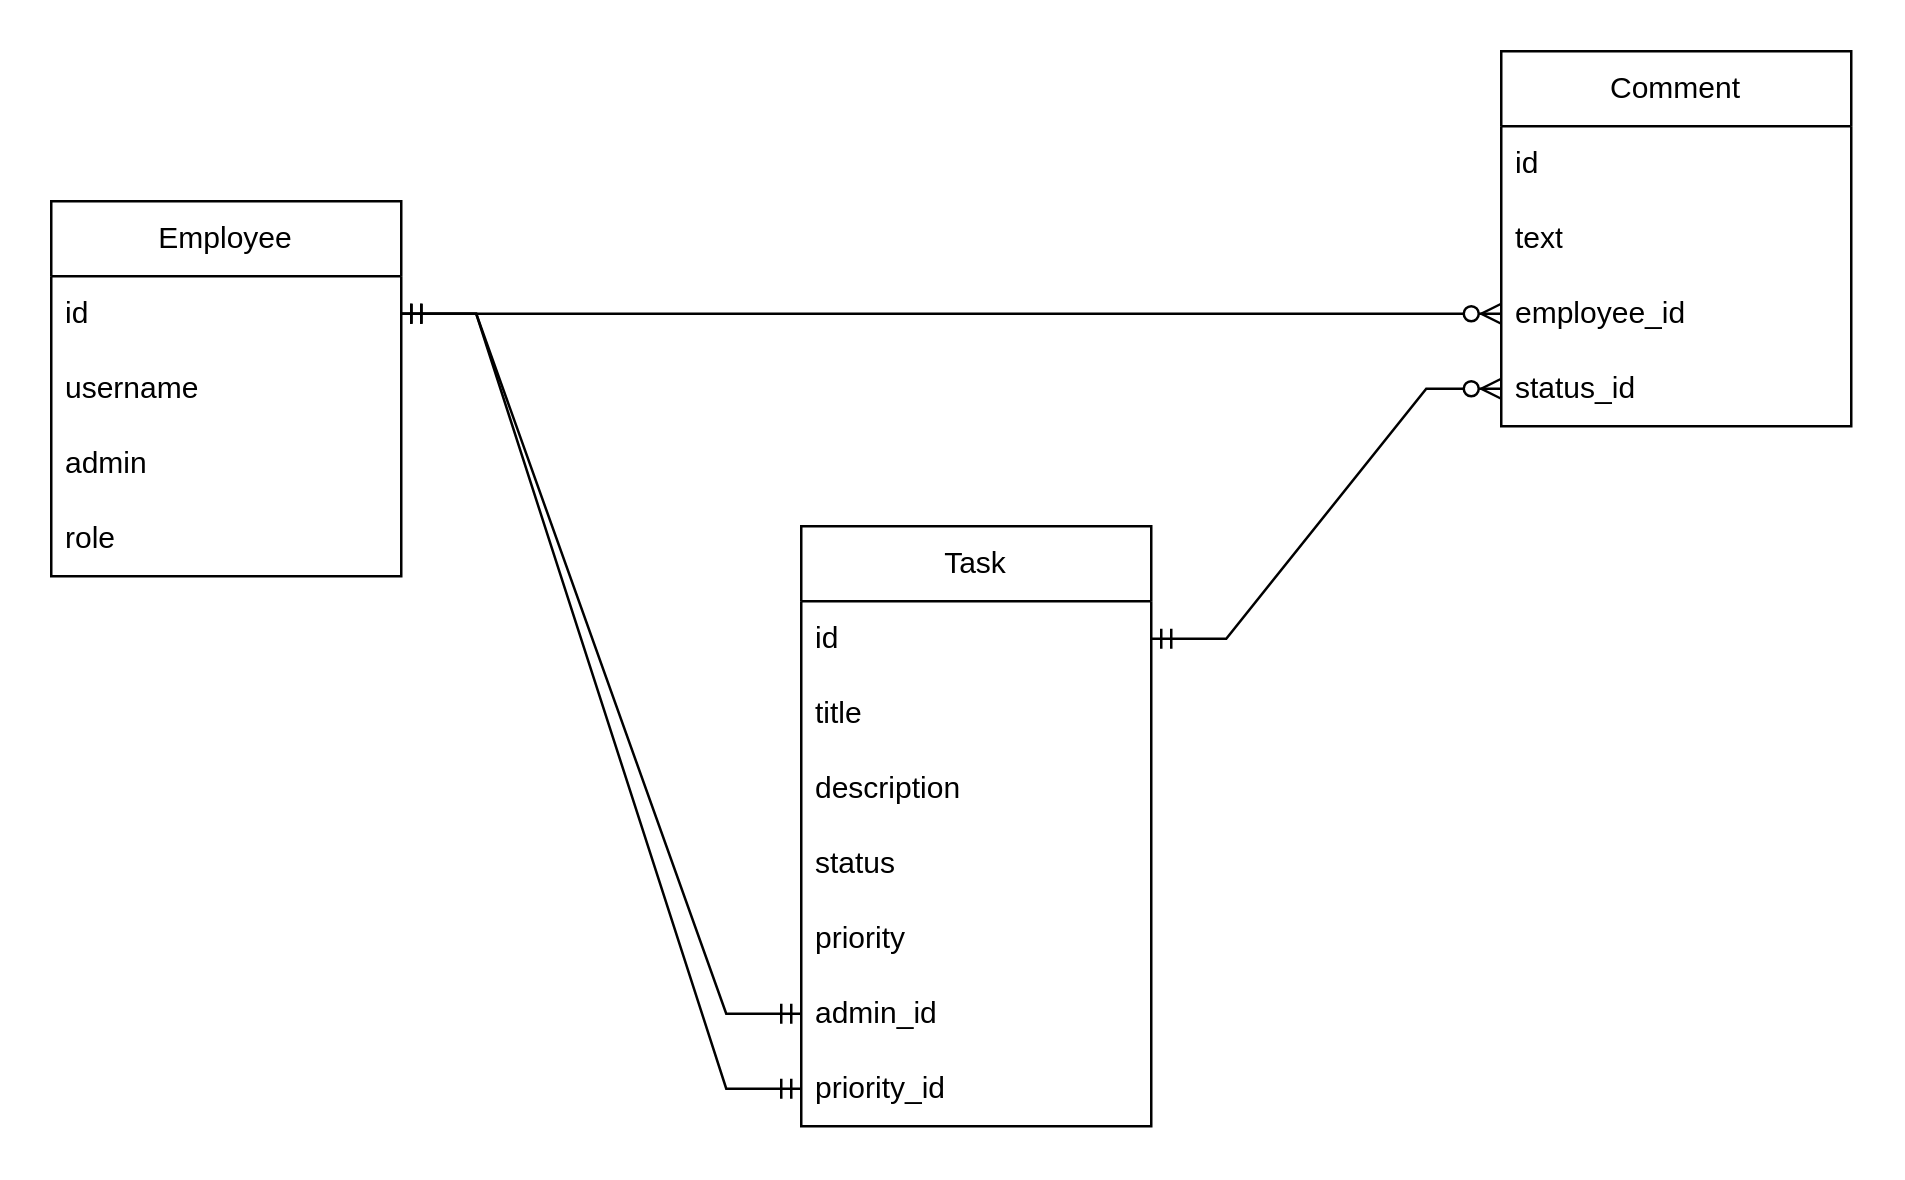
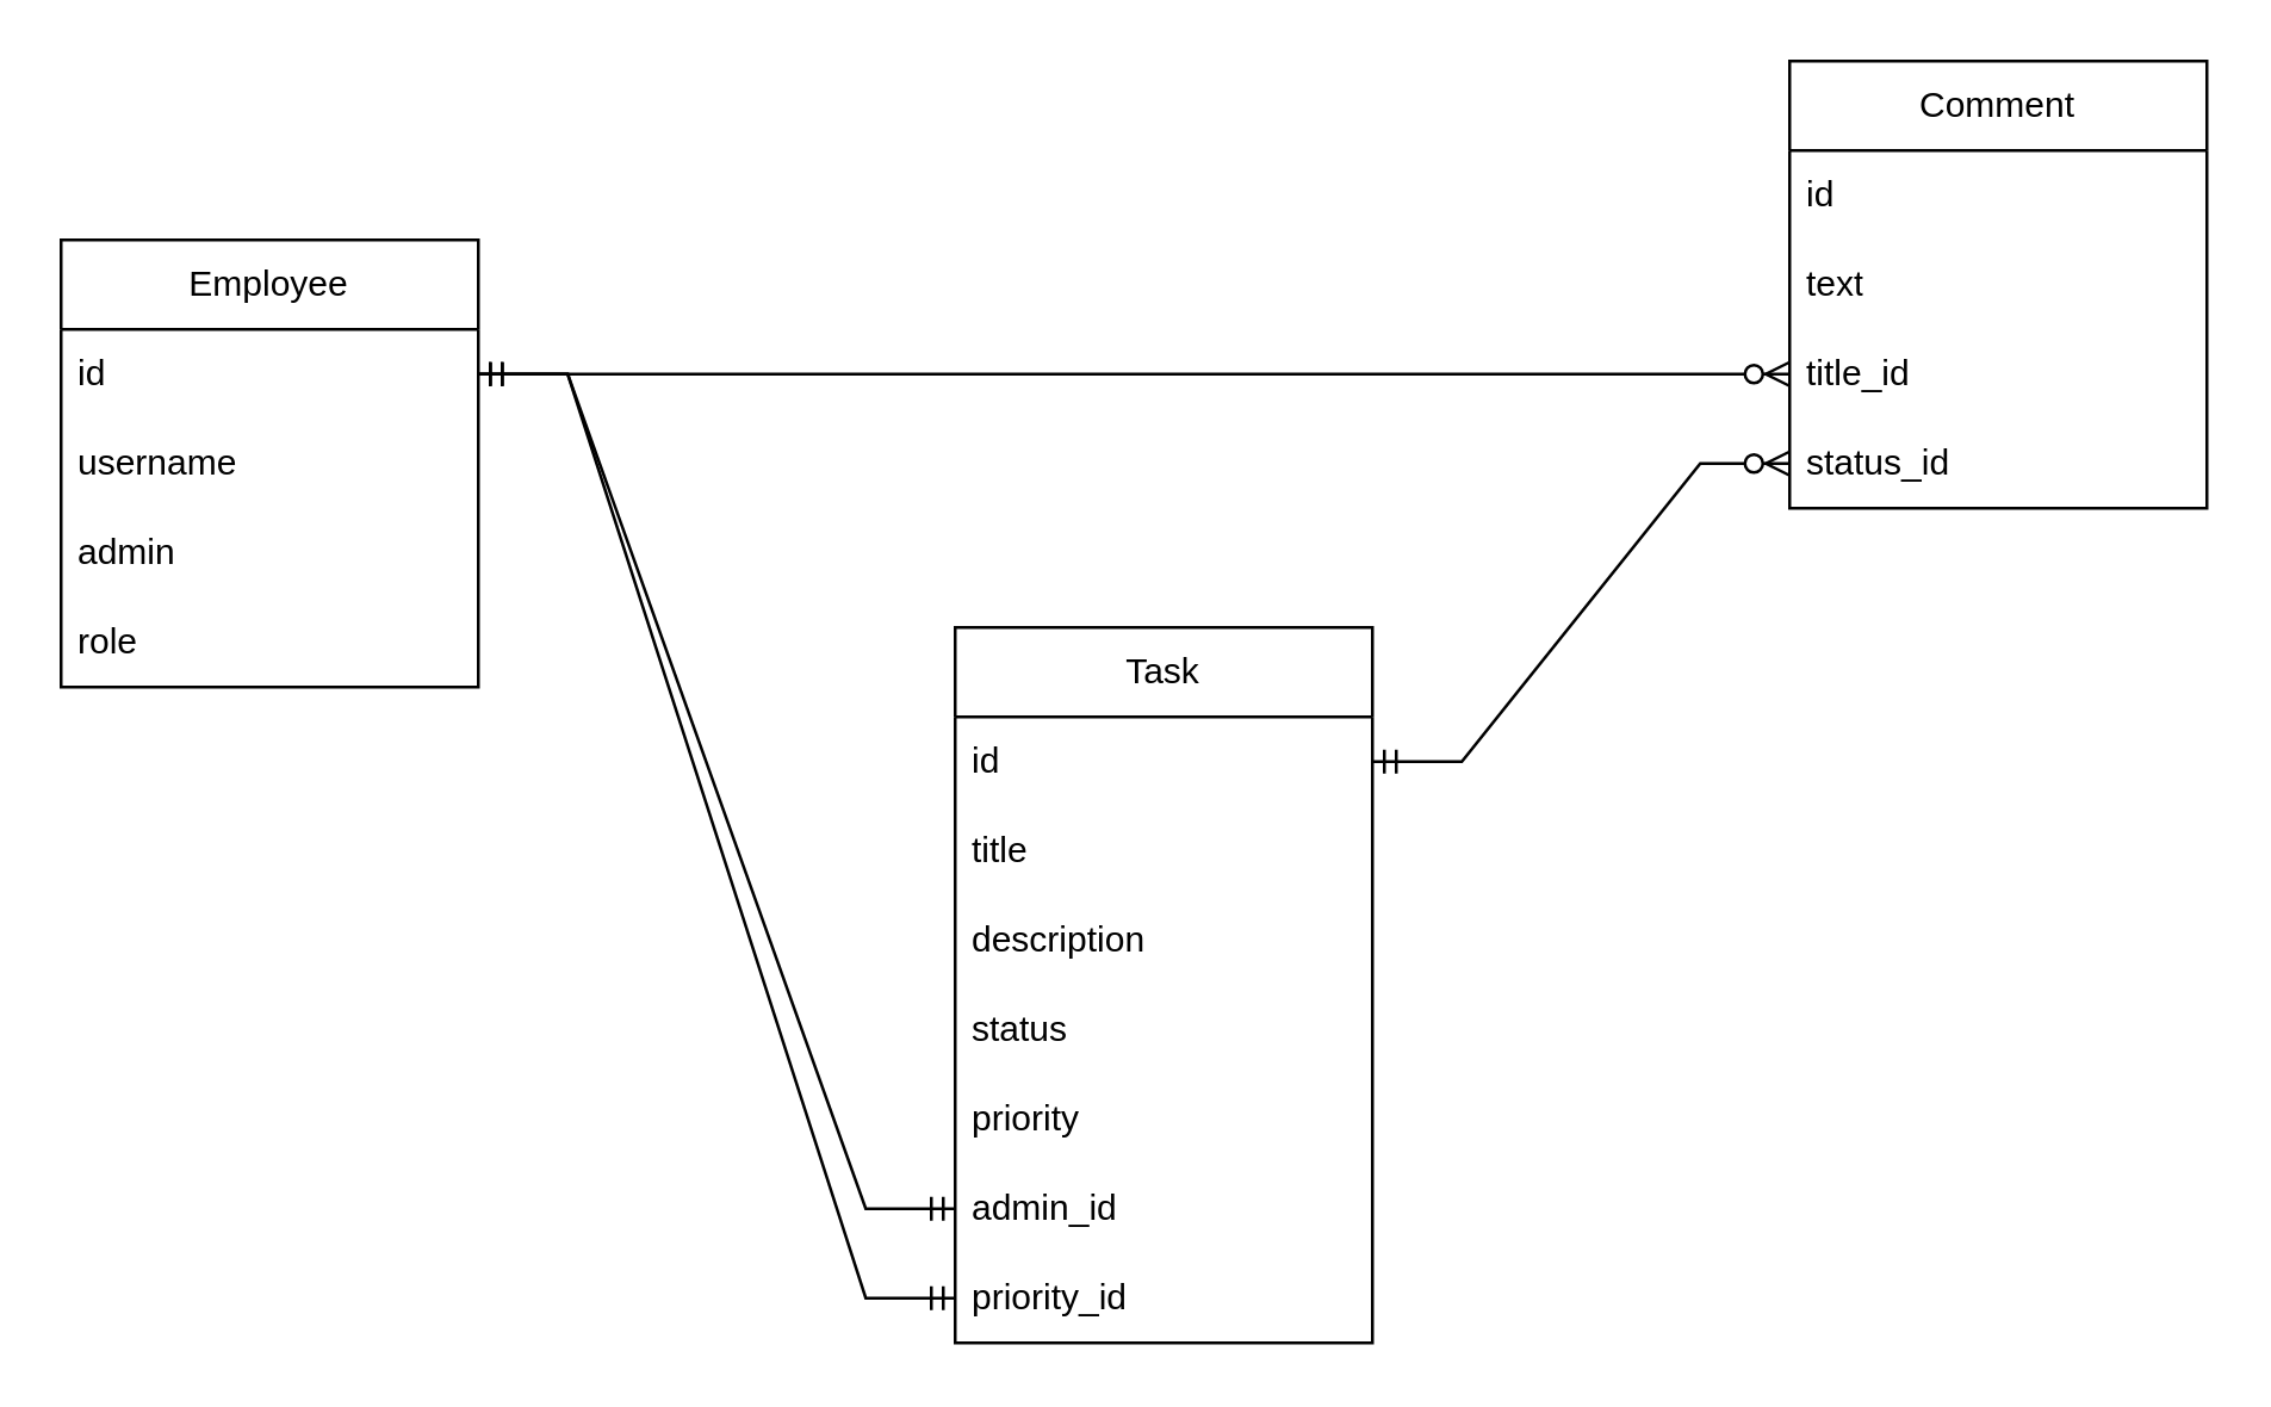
  <mxCell id="0" />
  <mxCell id="1" parent="0" />
  <mxCell id="2" value="Task" style="swimlane;fontStyle=0;childLayout=stackLayout;horizontal=1;startSize=30;horizontalStack=0;resizeParent=1;resizeParentMax=0;resizeLast=0;collapsible=1;marginBottom=0;whiteSpace=wrap;html=1;" vertex="1" parent="1"><mxGeometry x="320" y="210" width="140" height="240" as="geometry" /></mxCell>
  <mxCell id="3" value="id" style="text;strokeColor=none;fillColor=none;align=left;verticalAlign=middle;spacingLeft=4;spacingRight=4;overflow=hidden;points=[[0,0.5],[1,0.5]];portConstraint=eastwest;rotatable=0;whiteSpace=wrap;html=1;" vertex="1" parent="2"><mxGeometry y="30" width="140" height="30" as="geometry" /></mxCell>
  <mxCell id="4" value="title" style="text;strokeColor=none;fillColor=none;align=left;verticalAlign=middle;spacingLeft=4;spacingRight=4;overflow=hidden;points=[[0,0.5],[1,0.5]];portConstraint=eastwest;rotatable=0;whiteSpace=wrap;html=1;" vertex="1" parent="2"><mxGeometry y="60" width="140" height="30" as="geometry" /></mxCell>
  <mxCell id="5" value="description" style="text;strokeColor=none;fillColor=none;align=left;verticalAlign=middle;spacingLeft=4;spacingRight=4;overflow=hidden;points=[[0,0.5],[1,0.5]];portConstraint=eastwest;rotatable=0;whiteSpace=wrap;html=1;" vertex="1" parent="2"><mxGeometry y="90" width="140" height="30" as="geometry" /></mxCell>
  <mxCell id="6" value="status" style="text;strokeColor=none;fillColor=none;align=left;verticalAlign=middle;spacingLeft=4;spacingRight=4;overflow=hidden;points=[[0,0.5],[1,0.5]];portConstraint=eastwest;rotatable=0;whiteSpace=wrap;html=1;" vertex="1" parent="2"><mxGeometry y="120" width="140" height="30" as="geometry" /></mxCell>
  <mxCell id="7" value="priority" style="text;strokeColor=none;fillColor=none;align=left;verticalAlign=middle;spacingLeft=4;spacingRight=4;overflow=hidden;points=[[0,0.5],[1,0.5]];portConstraint=eastwest;rotatable=0;whiteSpace=wrap;html=1;" vertex="1" parent="2"><mxGeometry y="150" width="140" height="30" as="geometry" /></mxCell>
  <mxCell id="8" value="admin_id" style="text;strokeColor=none;fillColor=none;align=left;verticalAlign=middle;spacingLeft=4;spacingRight=4;overflow=hidden;points=[[0,0.5],[1,0.5]];portConstraint=eastwest;rotatable=0;whiteSpace=wrap;html=1;" vertex="1" parent="2"><mxGeometry y="180" width="140" height="30" as="geometry" /></mxCell>
  <mxCell id="9" value="priority_id" style="text;strokeColor=none;fillColor=none;align=left;verticalAlign=middle;spacingLeft=4;spacingRight=4;overflow=hidden;points=[[0,0.5],[1,0.5]];portConstraint=eastwest;rotatable=0;whiteSpace=wrap;html=1;" vertex="1" parent="2"><mxGeometry y="210" width="140" height="30" as="geometry" /></mxCell>
  <mxCell id="10" value="Comment" style="swimlane;fontStyle=0;childLayout=stackLayout;horizontal=1;startSize=30;horizontalStack=0;resizeParent=1;resizeParentMax=0;resizeLast=0;collapsible=1;marginBottom=0;whiteSpace=wrap;html=1;" vertex="1" parent="1"><mxGeometry x="600" y="20" width="140" height="150" as="geometry" /></mxCell>
  <mxCell id="11" value="id" style="text;strokeColor=none;fillColor=none;align=left;verticalAlign=middle;spacingLeft=4;spacingRight=4;overflow=hidden;points=[[0,0.5],[1,0.5]];portConstraint=eastwest;rotatable=0;whiteSpace=wrap;html=1;" vertex="1" parent="10"><mxGeometry y="30" width="140" height="30" as="geometry" /></mxCell>
  <mxCell id="12" value="text" style="text;strokeColor=none;fillColor=none;align=left;verticalAlign=middle;spacingLeft=4;spacingRight=4;overflow=hidden;points=[[0,0.5],[1,0.5]];portConstraint=eastwest;rotatable=0;whiteSpace=wrap;html=1;" vertex="1" parent="10"><mxGeometry y="60" width="140" height="30" as="geometry" /></mxCell>
- <mxCell id="13" value="employee_id" style="text;strokeColor=none;fillColor=none;align=left;verticalAlign=middle;spacingLeft=4;spacingRight=4;overflow=hidden;points=[[0,0.5],[1,0.5]];portConstraint=eastwest;rotatable=0;whiteSpace=wrap;html=1;" vertex="1" parent="10"><mxGeometry y="90" width="140" height="30" as="geometry" /></mxCell>
+ <mxCell id="13" value="title_id" style="text;strokeColor=none;fillColor=none;align=left;verticalAlign=middle;spacingLeft=4;spacingRight=4;overflow=hidden;points=[[0,0.5],[1,0.5]];portConstraint=eastwest;rotatable=0;whiteSpace=wrap;html=1;" vertex="1" parent="10"><mxGeometry y="90" width="140" height="30" as="geometry" /></mxCell>
  <mxCell id="14" value="status_id" style="text;strokeColor=none;fillColor=none;align=left;verticalAlign=middle;spacingLeft=4;spacingRight=4;overflow=hidden;points=[[0,0.5],[1,0.5]];portConstraint=eastwest;rotatable=0;whiteSpace=wrap;html=1;" vertex="1" parent="10"><mxGeometry y="120" width="140" height="30" as="geometry" /></mxCell>
  <mxCell id="15" value="Employee" style="swimlane;fontStyle=0;childLayout=stackLayout;horizontal=1;startSize=30;horizontalStack=0;resizeParent=1;resizeParentMax=0;resizeLast=0;collapsible=1;marginBottom=0;whiteSpace=wrap;html=1;" vertex="1" parent="1"><mxGeometry x="20" y="80" width="140" height="150" as="geometry" /></mxCell>
  <mxCell id="16" value="id" style="text;strokeColor=none;fillColor=none;align=left;verticalAlign=middle;spacingLeft=4;spacingRight=4;overflow=hidden;points=[[0,0.5],[1,0.5]];portConstraint=eastwest;rotatable=0;whiteSpace=wrap;html=1;" vertex="1" parent="15"><mxGeometry y="30" width="140" height="30" as="geometry" /></mxCell>
  <mxCell id="17" value="username" style="text;strokeColor=none;fillColor=none;align=left;verticalAlign=middle;spacingLeft=4;spacingRight=4;overflow=hidden;points=[[0,0.5],[1,0.5]];portConstraint=eastwest;rotatable=0;whiteSpace=wrap;html=1;" vertex="1" parent="15"><mxGeometry y="60" width="140" height="30" as="geometry" /></mxCell>
  <mxCell id="18" value="admin" style="text;strokeColor=none;fillColor=none;align=left;verticalAlign=middle;spacingLeft=4;spacingRight=4;overflow=hidden;points=[[0,0.5],[1,0.5]];portConstraint=eastwest;rotatable=0;whiteSpace=wrap;html=1;" vertex="1" parent="15"><mxGeometry y="90" width="140" height="30" as="geometry" /></mxCell>
  <mxCell id="19" value="role" style="text;strokeColor=none;fillColor=none;align=left;verticalAlign=middle;spacingLeft=4;spacingRight=4;overflow=hidden;points=[[0,0.5],[1,0.5]];portConstraint=eastwest;rotatable=0;whiteSpace=wrap;html=1;" vertex="1" parent="15"><mxGeometry y="120" width="140" height="30" as="geometry" /></mxCell>
  <mxCell id="20" value="" style="edgeStyle=entityRelationEdgeStyle;fontSize=12;html=1;endArrow=ERzeroToMany;startArrow=ERmandOne;rounded=0;exitX=1;exitY=0.5;exitDx=0;exitDy=0;entryX=0;entryY=0.5;entryDx=0;entryDy=0;" edge="1" parent="1" source="3" target="14"><mxGeometry width="100" height="100" relative="1" as="geometry"><mxPoint x="300" y="280" as="sourcePoint" /><mxPoint x="400" y="180" as="targetPoint" /></mxGeometry></mxCell>
  <mxCell id="21" value="" style="edgeStyle=entityRelationEdgeStyle;fontSize=12;html=1;endArrow=ERmandOne;startArrow=ERmandOne;rounded=0;exitX=1;exitY=0.5;exitDx=0;exitDy=0;entryX=0;entryY=0.5;entryDx=0;entryDy=0;" edge="1" parent="1" source="16" target="8"><mxGeometry width="100" height="100" relative="1" as="geometry"><mxPoint x="300" y="280" as="sourcePoint" /><mxPoint x="400" y="180" as="targetPoint" /></mxGeometry></mxCell>
  <mxCell id="22" value="" style="edgeStyle=entityRelationEdgeStyle;fontSize=12;html=1;endArrow=ERmandOne;startArrow=ERmandOne;rounded=0;exitX=1;exitY=0.5;exitDx=0;exitDy=0;entryX=0;entryY=0.5;entryDx=0;entryDy=0;" edge="1" parent="1" source="16" target="9"><mxGeometry width="100" height="100" relative="1" as="geometry"><mxPoint x="170" y="195" as="sourcePoint" /><mxPoint x="370" y="285" as="targetPoint" /></mxGeometry></mxCell>
  <mxCell id="23" value="" style="edgeStyle=entityRelationEdgeStyle;fontSize=12;html=1;endArrow=ERzeroToMany;startArrow=ERmandOne;rounded=0;exitX=1;exitY=0.5;exitDx=0;exitDy=0;entryX=0;entryY=0.5;entryDx=0;entryDy=0;" edge="1" parent="1" source="16" target="13"><mxGeometry width="100" height="100" relative="1" as="geometry"><mxPoint x="470" y="265" as="sourcePoint" /><mxPoint x="610" y="165" as="targetPoint" /></mxGeometry></mxCell>
